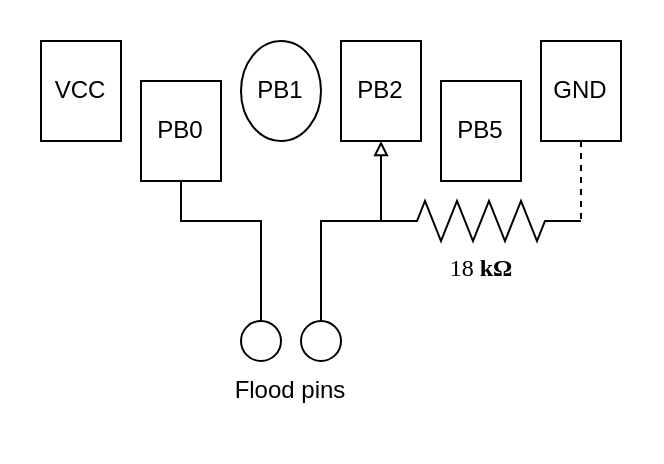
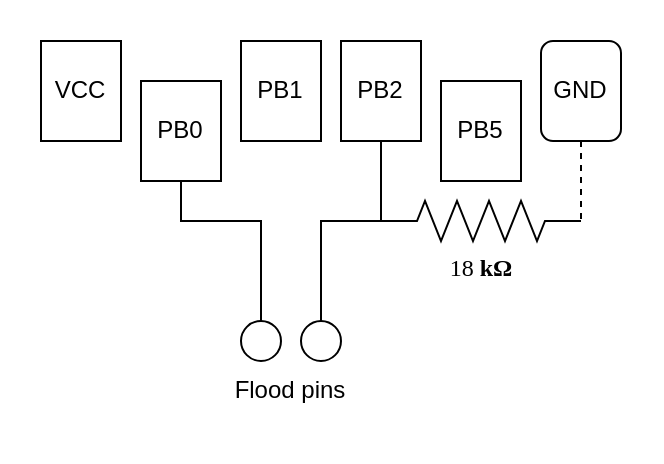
  <mxCell id="0" />
  <mxCell id="1" parent="0" />
- <mxCell id="2" style="edgeStyle=orthogonalEdgeStyle;rounded=0;html=1;exitX=0;exitY=0.5;exitPerimeter=0;labelBackgroundColor=none;startArrow=none;startFill=0;startSize=5;endArrow=block;endFill=0;endSize=5;jettySize=auto;orthogonalLoop=1;strokeWidth=1;fontFamily=Verdana;fontSize=12;entryX=0.5;entryY=1;entryDx=0;entryDy=0;" parent="1" source="3" target="7" edge="1"><mxGeometry relative="1" as="geometry"><Array as="points"><mxPoint x="190" y="100" /><mxPoint x="190" y="100" /></Array><mxPoint x="-168" y="184" as="targetPoint" /></mxGeometry></mxCell>
+ <mxCell id="2" style="edgeStyle=orthogonalEdgeStyle;rounded=0;html=1;exitX=0;exitY=0.5;exitPerimeter=0;labelBackgroundColor=none;startArrow=none;startFill=0;startSize=5;endArrow=none;endFill=0;endSize=5;jettySize=auto;orthogonalLoop=1;strokeWidth=1;fontFamily=Verdana;fontSize=12;entryX=0.5;entryY=1;entryDx=0;entryDy=0;" parent="1" source="3" target="7" edge="1"><mxGeometry relative="1" as="geometry"><Array as="points"><mxPoint x="190" y="100" /><mxPoint x="190" y="100" /></Array><mxPoint x="-168" y="184" as="targetPoint" /></mxGeometry></mxCell>
  <mxCell id="3" value="18 &lt;b&gt;kΩ&lt;/b&gt;" style="verticalLabelPosition=bottom;shadow=0;dashed=0;align=center;html=1;verticalAlign=top;strokeWidth=1;shape=mxgraph.electrical.resistors.resistor_2;rounded=1;comic=0;labelBackgroundColor=none;fontFamily=Verdana;fontSize=12" parent="1" vertex="1"><mxGeometry x="190" y="100" width="100" height="20" as="geometry" /></mxCell>
  <mxCell id="4" style="edgeStyle=orthogonalEdgeStyle;rounded=0;html=1;exitX=0.5;exitY=1;entryX=1;entryY=0.5;entryPerimeter=0;labelBackgroundColor=none;startArrow=none;startFill=0;startSize=5;endArrow=none;endFill=0;endSize=5;jettySize=auto;orthogonalLoop=1;strokeWidth=1;fontFamily=Verdana;fontSize=12;exitDx=0;exitDy=0;dashed=1;" parent="1" source="5" target="3" edge="1"><mxGeometry relative="1" as="geometry"><mxPoint x="152" y="250" as="sourcePoint" /><Array as="points"><mxPoint x="290" y="100" /><mxPoint x="290" y="100" /></Array></mxGeometry></mxCell>
- <mxCell id="5" value="GND" style="rounded=0;whiteSpace=wrap;html=1;" vertex="1" parent="1"><mxGeometry x="270" y="20" width="40" height="50" as="geometry" /></mxCell>
+ <mxCell id="5" value="GND" style="whiteSpace=wrap;html=1;rounded=1;" vertex="1" parent="1"><mxGeometry x="270" y="20" width="40" height="50" as="geometry" /></mxCell>
  <mxCell id="6" value="PB5" style="rounded=0;whiteSpace=wrap;html=1;" vertex="1" parent="1"><mxGeometry x="220" y="40" width="40" height="50" as="geometry" /></mxCell>
  <mxCell id="7" value="&lt;div&gt;PB2&lt;/div&gt;" style="rounded=0;whiteSpace=wrap;html=1;" vertex="1" parent="1"><mxGeometry x="170" y="20" width="40" height="50" as="geometry" /></mxCell>
- <mxCell id="8" value="PB1" style="ellipse;whiteSpace=wrap;html=1;" vertex="1" parent="1"><mxGeometry x="120" y="20" width="40" height="50" as="geometry" /></mxCell>
+ <mxCell id="8" value="PB1" style="rounded=0;whiteSpace=wrap;html=1;" vertex="1" parent="1"><mxGeometry x="120" y="20" width="40" height="50" as="geometry" /></mxCell>
  <mxCell id="9" value="PB0" style="rounded=0;whiteSpace=wrap;html=1;" vertex="1" parent="1"><mxGeometry x="70" y="40" width="40" height="50" as="geometry" /></mxCell>
  <mxCell id="10" value="VCC" style="rounded=0;whiteSpace=wrap;html=1;" vertex="1" parent="1"><mxGeometry x="20" y="20" width="40" height="50" as="geometry" /></mxCell>
  <mxCell id="11" value="" style="endArrow=none;html=1;rounded=0;exitX=0;exitY=0.5;exitDx=0;exitDy=0;exitPerimeter=0;entryX=0.5;entryY=0;entryDx=0;entryDy=0;" edge="1" parent="1" source="3"><mxGeometry width="50" height="50" relative="1" as="geometry"><mxPoint x="210" y="270" as="sourcePoint" /><mxPoint x="160" y="160" as="targetPoint" /><Array as="points"><mxPoint x="160" y="110" /></Array></mxGeometry></mxCell>
  <mxCell id="12" value="" style="endArrow=none;html=1;rounded=0;entryX=0.5;entryY=1;entryDx=0;entryDy=0;exitX=0.5;exitY=0;exitDx=0;exitDy=0;" edge="1" parent="1" target="9"><mxGeometry width="50" height="50" relative="1" as="geometry"><mxPoint x="130" y="160" as="sourcePoint" /><mxPoint x="250" y="160" as="targetPoint" /><Array as="points"><mxPoint x="130" y="110" /><mxPoint x="90" y="110" /></Array></mxGeometry></mxCell>
  <mxCell id="13" value="Flood pins" style="text;html=1;strokeColor=none;fillColor=none;align=center;verticalAlign=middle;whiteSpace=wrap;rounded=0;" vertex="1" parent="1"><mxGeometry x="110" y="180" width="70" height="30" as="geometry" /></mxCell>
  <mxCell id="14" value="" style="ellipse;whiteSpace=wrap;html=1;aspect=fixed;" vertex="1" parent="1"><mxGeometry x="120" y="160" width="20" height="20" as="geometry" /></mxCell>
  <mxCell id="15" value="" style="ellipse;whiteSpace=wrap;html=1;aspect=fixed;" vertex="1" parent="1"><mxGeometry x="150" y="160" width="20" height="20" as="geometry" /></mxCell>
